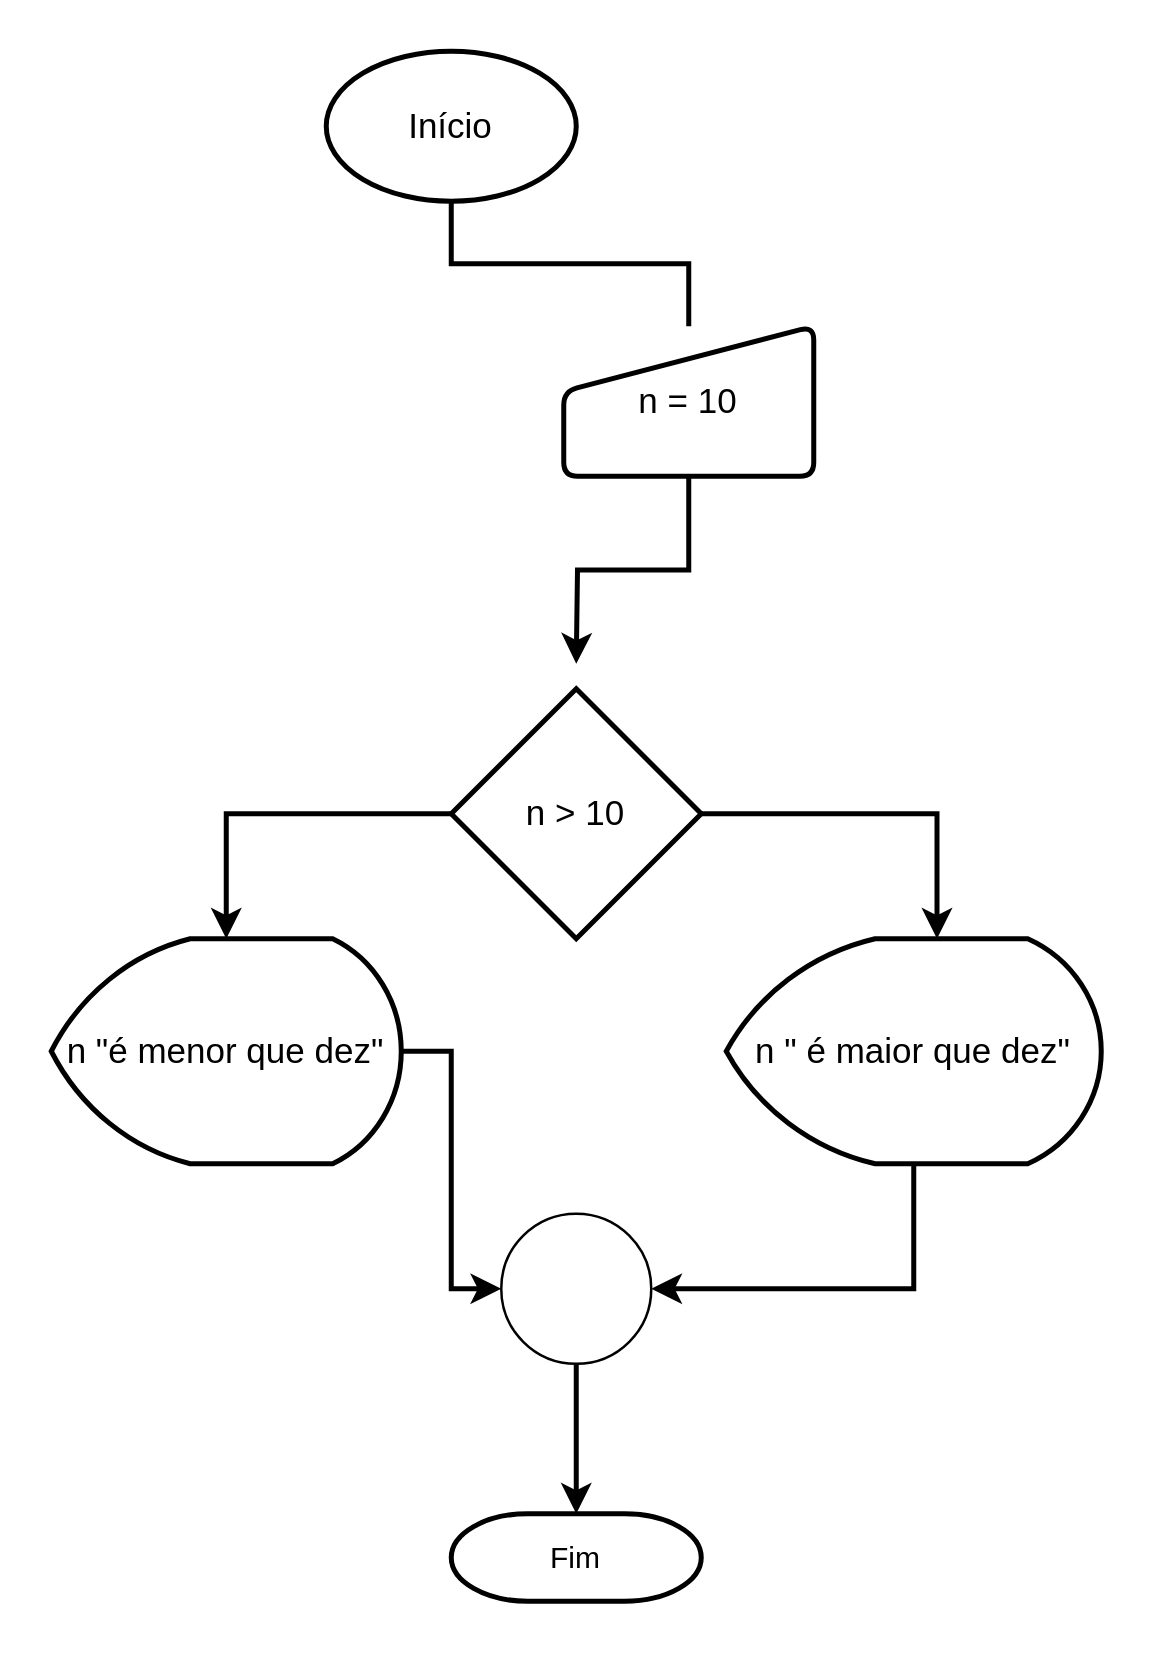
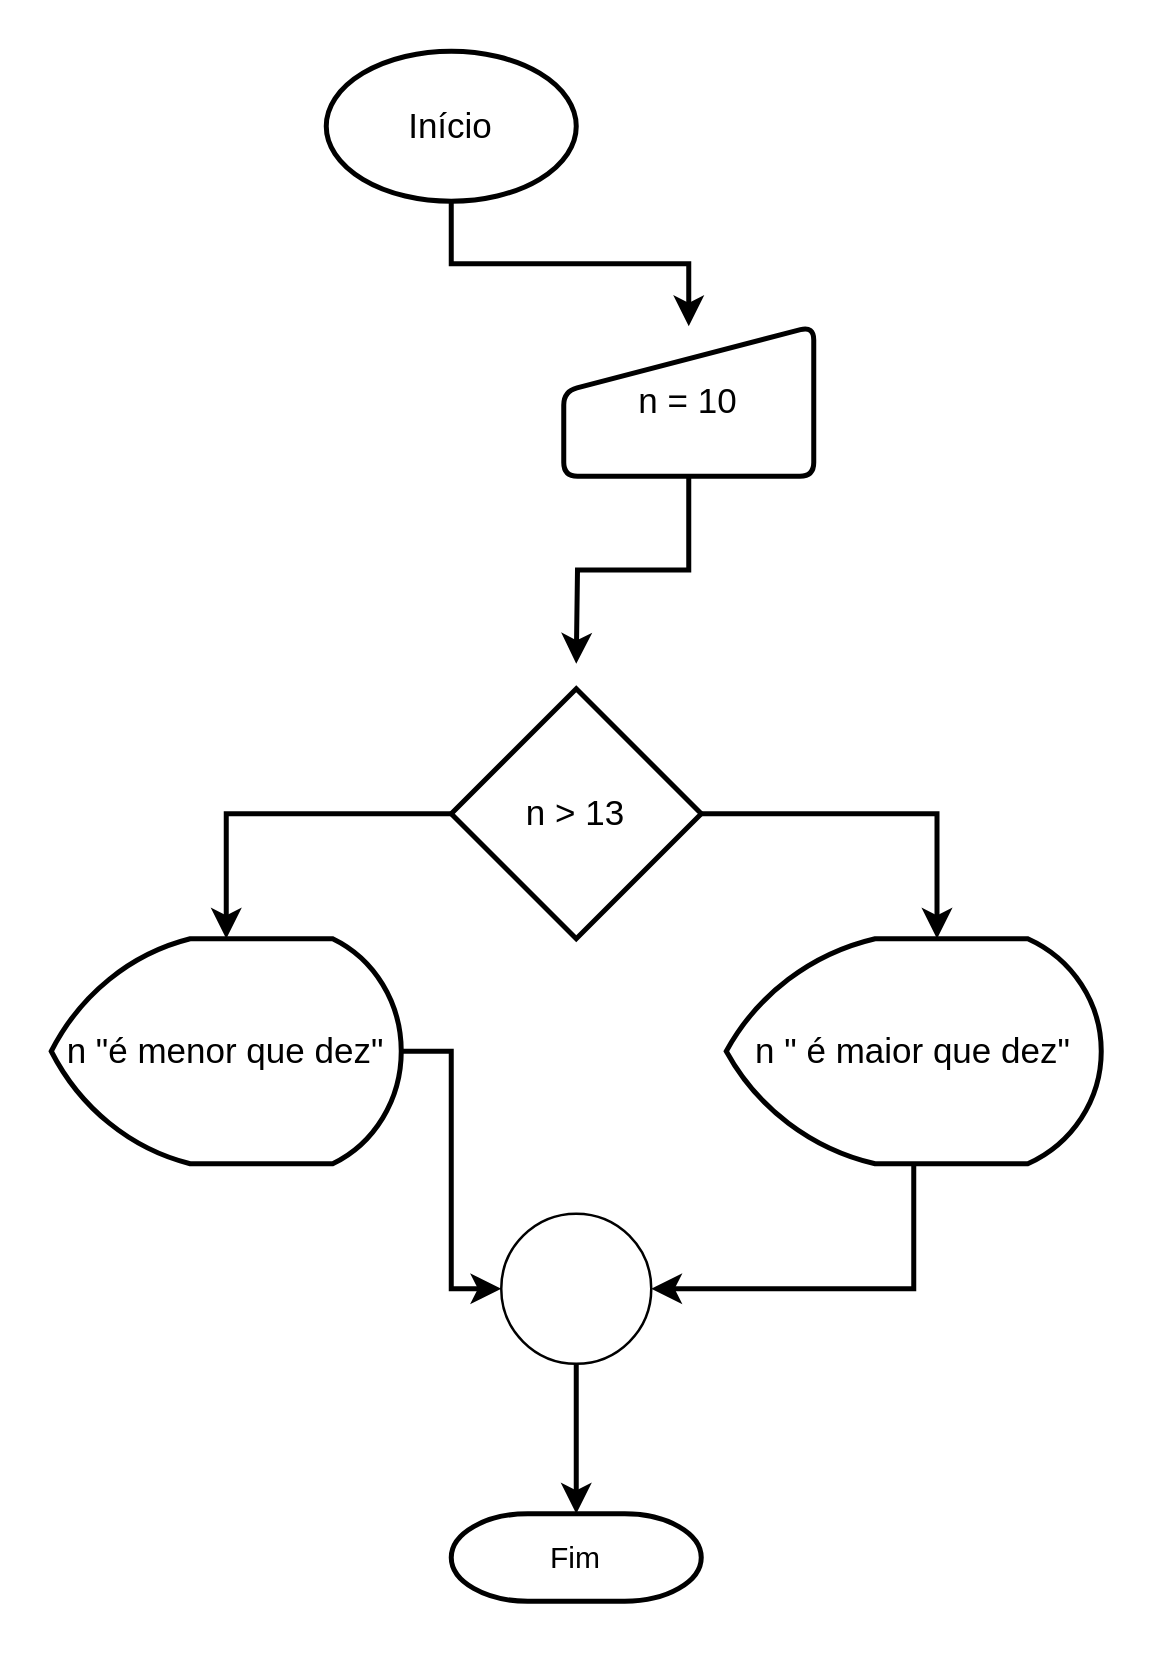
  <mxCell id="0" />
  <mxCell id="1" parent="0" />
- <mxCell id="2" style="edgeStyle=orthogonalEdgeStyle;rounded=0;orthogonalLoop=1;jettySize=auto;html=1;exitX=0.5;exitY=1;exitDx=0;exitDy=0;exitPerimeter=0;strokeWidth=2;endArrow=none;" edge="1" parent="1" source="3" target="5"><mxGeometry relative="1" as="geometry" /></mxCell>
+ <mxCell id="2" style="edgeStyle=orthogonalEdgeStyle;rounded=0;orthogonalLoop=1;jettySize=auto;html=1;exitX=0.5;exitY=1;exitDx=0;exitDy=0;exitPerimeter=0;strokeWidth=2;" edge="1" parent="1" source="3" target="5"><mxGeometry relative="1" as="geometry" /></mxCell>
  <mxCell id="3" value="&lt;font style=&quot;font-size: 14px&quot;&gt;Início&lt;/font&gt;" style="strokeWidth=2;html=1;shape=mxgraph.flowchart.start_1;whiteSpace=wrap;" vertex="1" parent="1"><mxGeometry x="130" y="20" width="100" height="60" as="geometry" /></mxCell>
  <mxCell id="4" style="edgeStyle=orthogonalEdgeStyle;rounded=0;orthogonalLoop=1;jettySize=auto;html=1;exitX=0.5;exitY=1;exitDx=0;exitDy=0;strokeWidth=2;" edge="1" parent="1" source="5"><mxGeometry relative="1" as="geometry"><mxPoint x="230" y="265" as="targetPoint" /></mxGeometry></mxCell>
  <mxCell id="5" value="&lt;font style=&quot;font-size: 14px&quot;&gt;n = 10&lt;/font&gt;" style="html=1;strokeWidth=2;shape=manualInput;whiteSpace=wrap;rounded=1;size=26;arcSize=11;" vertex="1" parent="1"><mxGeometry x="225" y="130" width="100" height="60" as="geometry" /></mxCell>
  <mxCell id="6" style="edgeStyle=orthogonalEdgeStyle;rounded=0;orthogonalLoop=1;jettySize=auto;html=1;exitX=0;exitY=0.5;exitDx=0;exitDy=0;exitPerimeter=0;entryX=0.5;entryY=0;entryDx=0;entryDy=0;entryPerimeter=0;strokeWidth=2;" edge="1" parent="1" source="8" target="12"><mxGeometry relative="1" as="geometry" /></mxCell>
  <mxCell id="7" style="edgeStyle=orthogonalEdgeStyle;rounded=0;orthogonalLoop=1;jettySize=auto;html=1;exitX=1;exitY=0.5;exitDx=0;exitDy=0;exitPerimeter=0;entryX=0.562;entryY=0;entryDx=0;entryDy=0;entryPerimeter=0;strokeWidth=2;" edge="1" parent="1" source="8" target="10"><mxGeometry relative="1" as="geometry" /></mxCell>
- <mxCell id="8" value="&lt;font style=&quot;font-size: 14px&quot;&gt;n &amp;gt; 10&lt;/font&gt;" style="strokeWidth=2;html=1;shape=mxgraph.flowchart.decision;whiteSpace=wrap;" vertex="1" parent="1"><mxGeometry x="180" y="275" width="100" height="100" as="geometry" /></mxCell>
+ <mxCell id="8" value="&lt;font style=&quot;font-size: 14px&quot;&gt;n &amp;gt; 13&lt;/font&gt;" style="strokeWidth=2;html=1;shape=mxgraph.flowchart.decision;whiteSpace=wrap;" vertex="1" parent="1"><mxGeometry x="180" y="275" width="100" height="100" as="geometry" /></mxCell>
  <mxCell id="9" style="edgeStyle=orthogonalEdgeStyle;rounded=0;orthogonalLoop=1;jettySize=auto;html=1;exitX=0.5;exitY=1;exitDx=0;exitDy=0;exitPerimeter=0;entryX=1;entryY=0.5;entryDx=0;entryDy=0;entryPerimeter=0;strokeWidth=2;" edge="1" parent="1" source="10" target="14"><mxGeometry relative="1" as="geometry" /></mxCell>
  <mxCell id="10" value="&lt;font style=&quot;font-size: 14px&quot;&gt;n &quot; é maior que dez&quot;&lt;/font&gt;" style="strokeWidth=2;html=1;shape=mxgraph.flowchart.display;whiteSpace=wrap;" vertex="1" parent="1"><mxGeometry x="290" y="375" width="150" height="90" as="geometry" /></mxCell>
  <mxCell id="11" style="edgeStyle=orthogonalEdgeStyle;rounded=0;orthogonalLoop=1;jettySize=auto;html=1;entryX=0;entryY=0.5;entryDx=0;entryDy=0;entryPerimeter=0;strokeWidth=2;" edge="1" parent="1" source="12" target="14"><mxGeometry relative="1" as="geometry" /></mxCell>
  <mxCell id="12" value="&lt;font style=&quot;font-size: 14px&quot;&gt;n &quot;é menor que dez&quot;&lt;/font&gt;" style="strokeWidth=2;html=1;shape=mxgraph.flowchart.display;whiteSpace=wrap;" vertex="1" parent="1"><mxGeometry x="20" y="375" width="140" height="90" as="geometry" /></mxCell>
  <mxCell id="13" style="edgeStyle=orthogonalEdgeStyle;rounded=0;orthogonalLoop=1;jettySize=auto;html=1;exitX=0.5;exitY=1;exitDx=0;exitDy=0;exitPerimeter=0;entryX=0.5;entryY=0;entryDx=0;entryDy=0;entryPerimeter=0;strokeWidth=2;" edge="1" parent="1" source="14" target="15"><mxGeometry relative="1" as="geometry" /></mxCell>
  <mxCell id="14" value="" style="verticalLabelPosition=bottom;verticalAlign=top;html=1;shape=mxgraph.flowchart.on-page_reference;" vertex="1" parent="1"><mxGeometry x="200" y="485" width="60" height="60" as="geometry" /></mxCell>
  <mxCell id="15" value="Fim" style="strokeWidth=2;html=1;shape=mxgraph.flowchart.terminator;whiteSpace=wrap;" vertex="1" parent="1"><mxGeometry x="180" y="605" width="100" height="35" as="geometry" /></mxCell>
